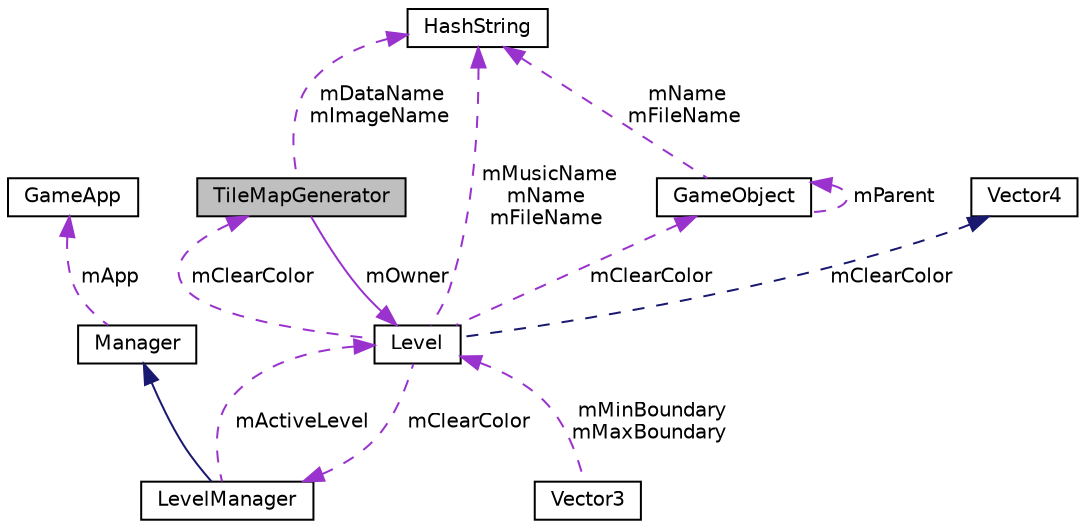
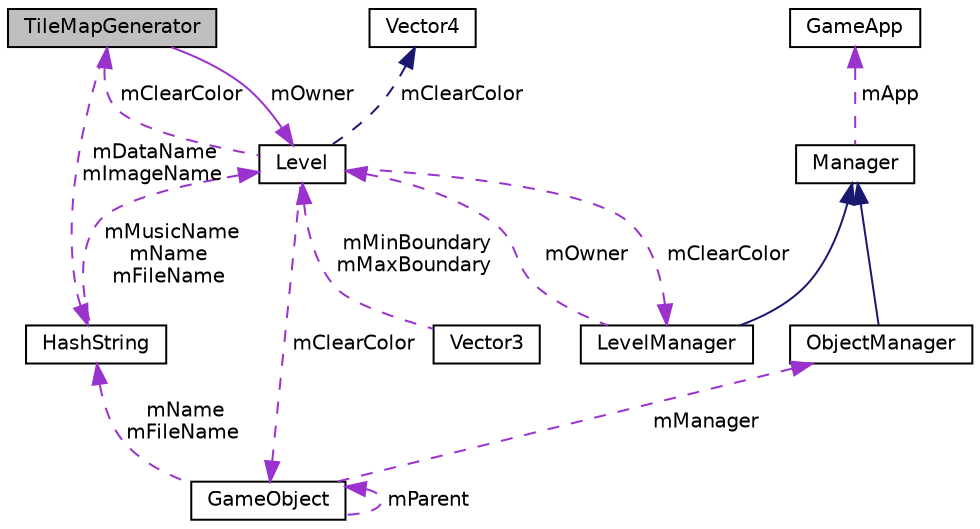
  digraph {
    node [color=black fillcolor=white fontname=Helvetica fontsize=10 shape=record style=filled]
    edge [color=darkorchid3 dir=back fontname=Helvetica fontsize=10 labelfontname=Helvetica labelfontsize=10 style=dashed]
    n1 [fillcolor=grey75 fontcolor=black height=0.2 label=TileMapGenerator width=0.4]
    n2 [height=0.2 label=Level width=0.4]
    n3 [height=0.2 label=LevelManager width=0.4]
    n4 [height=0.2 label=Vector3 width=0.4]
    n5 [height=0.2 label=HashString width=0.4]
    n6 [height=0.2 label=GameObject width=0.4]
+   n7 [height=0.2 label=ObjectManager width=0.4]
    n8 [height=0.2 label=Manager width=0.4]
    n9 [height=0.2 label=GameApp width=0.4]
    n10 [height=0.2 label=Vector4 width=0.4]
    n1 -> n2 [label=" mClearColor"]
    n2 -> n1 [label=" mOwner" style=solid]
-   n2 -> n3 [label=" mActiveLevel"]
+   n2 -> n3 [label=" mOwner"]
    n2 -> n4 [label=" mMinBoundary\nmMaxBoundary"]
    n3 -> n2 [label=" mClearColor"]
    n5 -> n1 [label=" mDataName\nmImageName"]
-   n5 -> n2 [label=" mMusicName\nmName\nmFileName"]
+   n2 -> n5 [label=" mMusicName\nmName\nmFileName"]
    n5 -> n6 [label=" mName\nmFileName"]
    n6 -> n2 [label=" mClearColor"]
    n6 -> n6 [label=" mParent"]
+   n7 -> n6 [label=" mManager"]
    n8 -> n3 [color=midnightblue style=solid]
+   n8 -> n7 [color=midnightblue style=solid]
    n9 -> n8 [label=" mApp"]
    n10 -> n2 [color=midnightblue label=" mClearColor"]
  }
